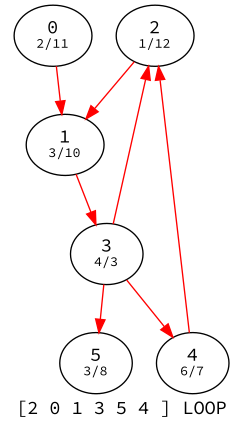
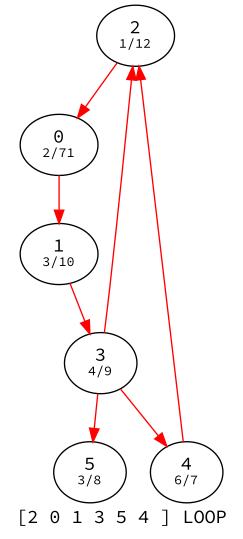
  digraph {
    fontname="Source Code Pro"
    label="[2 0 1 3 5 4 ] LOOP"
    node [fontname="Source Code Pro"]
    edge [color=red fontname="Source Code Pro"]
    n1 [label=<2<BR /><FONT POINT-SIZE="10">1/12</FONT>>]
-   n2 [label=<0<BR /><FONT POINT-SIZE="10">2/11</FONT>>]
+   n2 [label=<0<BR /><FONT POINT-SIZE="10">2/71</FONT>>]
    n3 [label=<1<BR /><FONT POINT-SIZE="10">3/10</FONT>>]
-   n4 [label=<3<BR /><FONT POINT-SIZE="10">4/3</FONT>>]
+   n4 [label=<3<BR /><FONT POINT-SIZE="10">4/9</FONT>>]
    n5 [label=<5<BR /><FONT POINT-SIZE="10">3/8</FONT>>]
    n6 [label=<4<BR /><FONT POINT-SIZE="10">6/7</FONT>>]
-   n1 -> n3
+   n1 -> n2
    n2 -> n3
    n3 -> n4
    n4 -> n1
    n4 -> n5
    n4 -> n6
    n6 -> n1
  }
